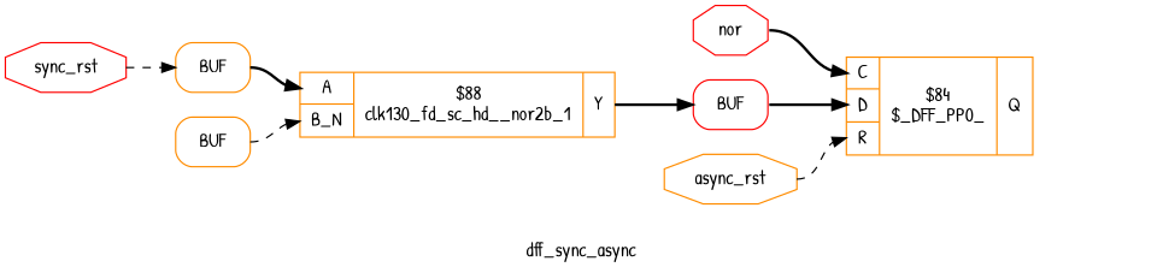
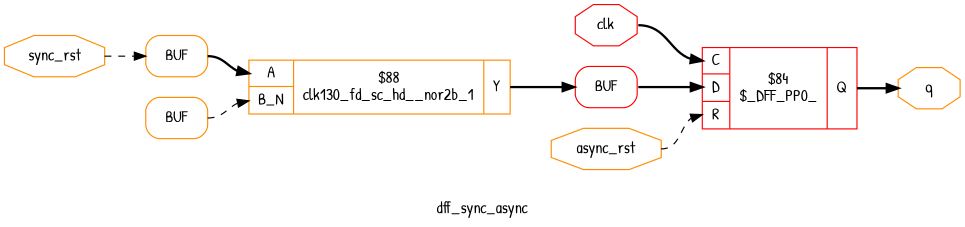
  digraph {
    fontname="Patrick Hand"
    label=dff_sync_async
    rankdir=LR
    remincross=true
    node [color=darkorange fontname="Patrick Hand" shape=octagon]
    edge [color=black fontcolor=black fontname="Patrick Hand" headport=w style=bold tailport=e]
    n1 [fontcolor=black label=async_rst]
-   n2 [label="{{<p14> C|<p15> D|<p16> R}|$84\n$_DFF_PP0_|{<p17> Q}}" shape=record]
-   n4 [color=red fontcolor=black label=nor]
+   n2 [color=red label="{{<p14> C|<p15> D|<p16> R}|$84\n$_DFF_PP0_|{<p17> Q}}" shape=record]
+   n3 [fontcolor=black label=q]
+   n4 [color=red fontcolor=black label=clk]
    n5 [label=BUF shape=box style=rounded]
    n6 [label="{{<p10> A|<p11> B_N}|$88\nclk130_fd_sc_hd__nor2b_1|{<p12> Y}}" shape=record]
-   n7 [color=red fontcolor=black label=sync_rst]
+   n7 [fontcolor=black label=sync_rst]
    n8 [label=BUF shape=box style=rounded]
    n9 [color=red label=BUF shape=box style=rounded]
    n1 -> n2 [headport="p16:w" style=dashed]
+   n2 -> n3 [tailport="p17:e"]
    n4 -> n2 [headport="p14:w"]
    n5 -> n6 [headport="p11:w" style=dashed]
    n6 -> n9 [tailport="p12:e"]
    n7 -> n8 [style=dashed]
    n8 -> n6 [headport="p10:w"]
    n9 -> n2 [headport="p15:w"]
  }
